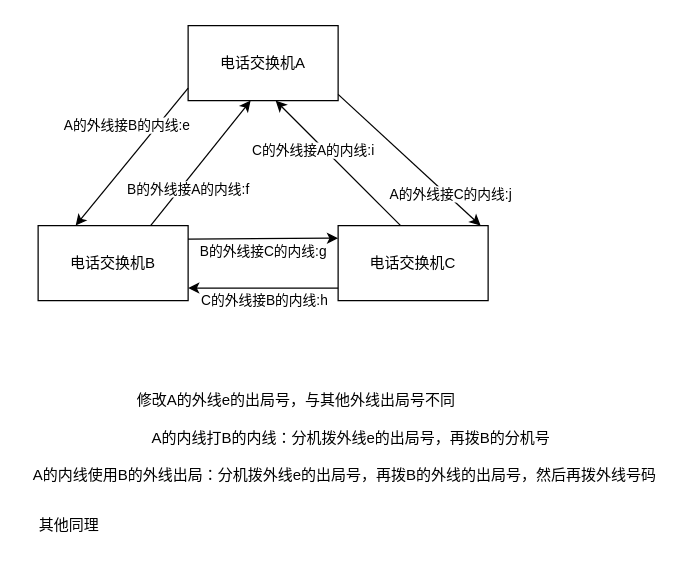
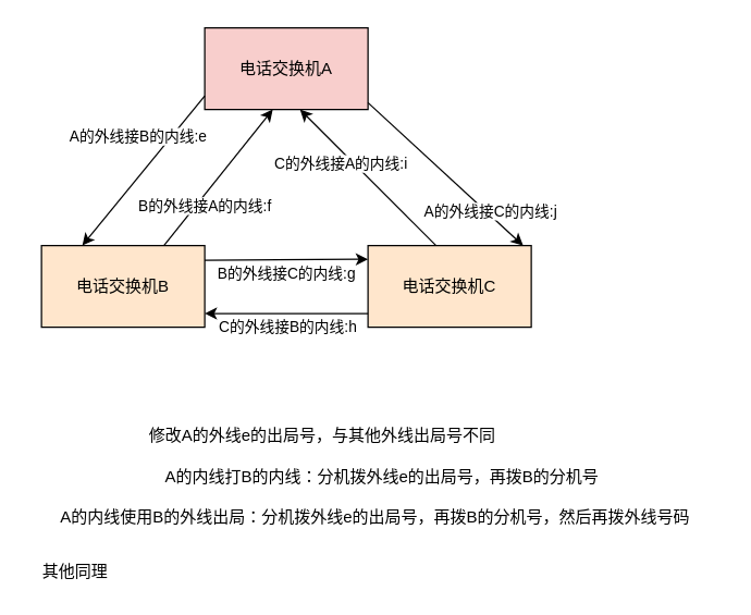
  <mxCell id="0" />
  <mxCell id="1" parent="0" />
- <mxCell id="2" value="电话交换机B" style="whiteSpace=wrap;html=1;" parent="1" vertex="1"><mxGeometry x="30" y="180" width="120" height="60" as="geometry" /></mxCell>
- <mxCell id="3" value="电话交换机A" style="whiteSpace=wrap;html=1;" parent="1" vertex="1"><mxGeometry x="150" y="20" width="120" height="60" as="geometry" /></mxCell>
- <mxCell id="4" value="电话交换机C" style="whiteSpace=wrap;html=1;" parent="1" vertex="1"><mxGeometry x="270" y="180" width="120" height="60" as="geometry" /></mxCell>
+ <mxCell id="2" value="电话交换机B" style="whiteSpace=wrap;html=1;fillColor=#ffe6cc;" parent="1" vertex="1"><mxGeometry x="30" y="180" width="120" height="60" as="geometry" /></mxCell>
+ <mxCell id="3" value="电话交换机A" style="whiteSpace=wrap;html=1;fillColor=#f8cecc;" parent="1" vertex="1"><mxGeometry x="150" y="20" width="120" height="60" as="geometry" /></mxCell>
+ <mxCell id="4" value="电话交换机C" style="whiteSpace=wrap;html=1;fillColor=#ffe6cc;" parent="1" vertex="1"><mxGeometry x="270" y="180" width="120" height="60" as="geometry" /></mxCell>
  <mxCell id="5" value="" style="endArrow=classic;html=1;entryX=0.25;entryY=0;entryDx=0;entryDy=0;" parent="1" target="2" edge="1"><mxGeometry relative="1" as="geometry"><mxPoint x="150" y="70" as="sourcePoint" /><mxPoint x="10" y="180" as="targetPoint" /></mxGeometry></mxCell>
  <mxCell id="6" value="A的外线接B的内线:e" style="edgeLabel;resizable=0;html=1;align=center;verticalAlign=middle;rotation=0;fontStyle=0;" parent="5" connectable="0" vertex="1"><mxGeometry relative="1" as="geometry"><mxPoint x="-5" y="-25" as="offset" /></mxGeometry></mxCell>
  <mxCell id="7" value="" style="endArrow=classic;html=1;" parent="1" edge="1"><mxGeometry relative="1" as="geometry"><mxPoint x="120" y="180" as="sourcePoint" /><mxPoint x="200" y="80" as="targetPoint" /></mxGeometry></mxCell>
  <mxCell id="8" value="B的外线接A的内线:f" style="edgeLabel;resizable=0;html=1;align=center;verticalAlign=middle;" parent="7" connectable="0" vertex="1"><mxGeometry relative="1" as="geometry"><mxPoint x="-10" y="20" as="offset" /></mxGeometry></mxCell>
  <mxCell id="9" value="" style="endArrow=classic;html=1;" parent="1" edge="1"><mxGeometry relative="1" as="geometry"><mxPoint x="270" y="75" as="sourcePoint" /><mxPoint x="384" y="180" as="targetPoint" /></mxGeometry></mxCell>
  <mxCell id="10" value="A的外线接C的内线:j" style="edgeLabel;resizable=0;html=1;align=center;verticalAlign=middle;" parent="9" connectable="0" vertex="1"><mxGeometry relative="1" as="geometry"><mxPoint x="33" y="27" as="offset" /></mxGeometry></mxCell>
  <mxCell id="11" value="" style="endArrow=classic;html=1;" parent="1" edge="1"><mxGeometry relative="1" as="geometry"><mxPoint x="320" y="180" as="sourcePoint" /><mxPoint x="220" y="80" as="targetPoint" /></mxGeometry></mxCell>
  <mxCell id="12" value="C的外线接A的内线:i" style="edgeLabel;resizable=0;html=1;align=center;verticalAlign=middle;" parent="11" connectable="0" vertex="1"><mxGeometry relative="1" as="geometry"><mxPoint x="-20" y="-10" as="offset" /></mxGeometry></mxCell>
  <mxCell id="13" value="" style="endArrow=classic;html=1;exitX=0.999;exitY=0.181;exitDx=0;exitDy=0;exitPerimeter=0;" parent="1" source="2" edge="1"><mxGeometry relative="1" as="geometry"><mxPoint x="170" y="190" as="sourcePoint" /><mxPoint x="270" y="190" as="targetPoint" /></mxGeometry></mxCell>
  <mxCell id="14" value="B的外线接C的内线:g" style="edgeLabel;resizable=0;html=1;align=center;verticalAlign=middle;" parent="13" connectable="0" vertex="1"><mxGeometry relative="1" as="geometry"><mxPoint y="10" as="offset" /></mxGeometry></mxCell>
  <mxCell id="15" value="" style="endArrow=classic;html=1;entryX=1;entryY=0.833;entryDx=0;entryDy=0;entryPerimeter=0;" parent="1" target="2" edge="1"><mxGeometry relative="1" as="geometry"><mxPoint x="270" y="230" as="sourcePoint" /><mxPoint x="160" y="230" as="targetPoint" /></mxGeometry></mxCell>
  <mxCell id="16" value="C的外线接B的内线:h" style="edgeLabel;resizable=0;html=1;align=center;verticalAlign=middle;" parent="15" connectable="0" vertex="1"><mxGeometry relative="1" as="geometry"><mxPoint y="10" as="offset" /></mxGeometry></mxCell>
  <mxCell id="17" value="A的内线打B的内线：分机拨外线e的出局号，再拨B的分机号" style="text;html=1;align=center;verticalAlign=middle;resizable=0;points=[];autosize=1;strokeColor=none;" parent="1" vertex="1"><mxGeometry x="115" y="340" width="330" height="20" as="geometry" /></mxCell>
- <mxCell id="18" value="A的内线使用B的外线出局：分机拨外线e的出局号，再拨B的外线的出局号，然后再拨外线号码" style="text;html=1;align=center;verticalAlign=middle;resizable=0;points=[];autosize=1;strokeColor=none;" parent="1" vertex="1"><mxGeometry x="20" y="370" width="510" height="20" as="geometry" /></mxCell>
+ <mxCell id="18" value="A的内线使用B的外线出局：分机拨外线e的出局号，再拨B的分机号，然后再拨外线号码" style="text;html=1;align=center;verticalAlign=middle;resizable=0;points=[];autosize=1;strokeColor=none;" parent="1" vertex="1"><mxGeometry x="20" y="370" width="510" height="20" as="geometry" /></mxCell>
  <mxCell id="19" value="其他同理" style="text;html=1;strokeColor=none;fillColor=none;align=center;verticalAlign=middle;whiteSpace=wrap;rounded=0;sketch=0;" parent="1" vertex="1"><mxGeometry x="25" y="410" width="60" height="20" as="geometry" /></mxCell>
  <mxCell id="20" value="&amp;nbsp;修改A的外线e的出局号，与其他外线出局号不同" style="text;html=1;strokeColor=none;fillColor=none;align=center;verticalAlign=middle;whiteSpace=wrap;rounded=0;sketch=0;" parent="1" vertex="1"><mxGeometry x="100" y="310" width="270" height="20" as="geometry" /></mxCell>
